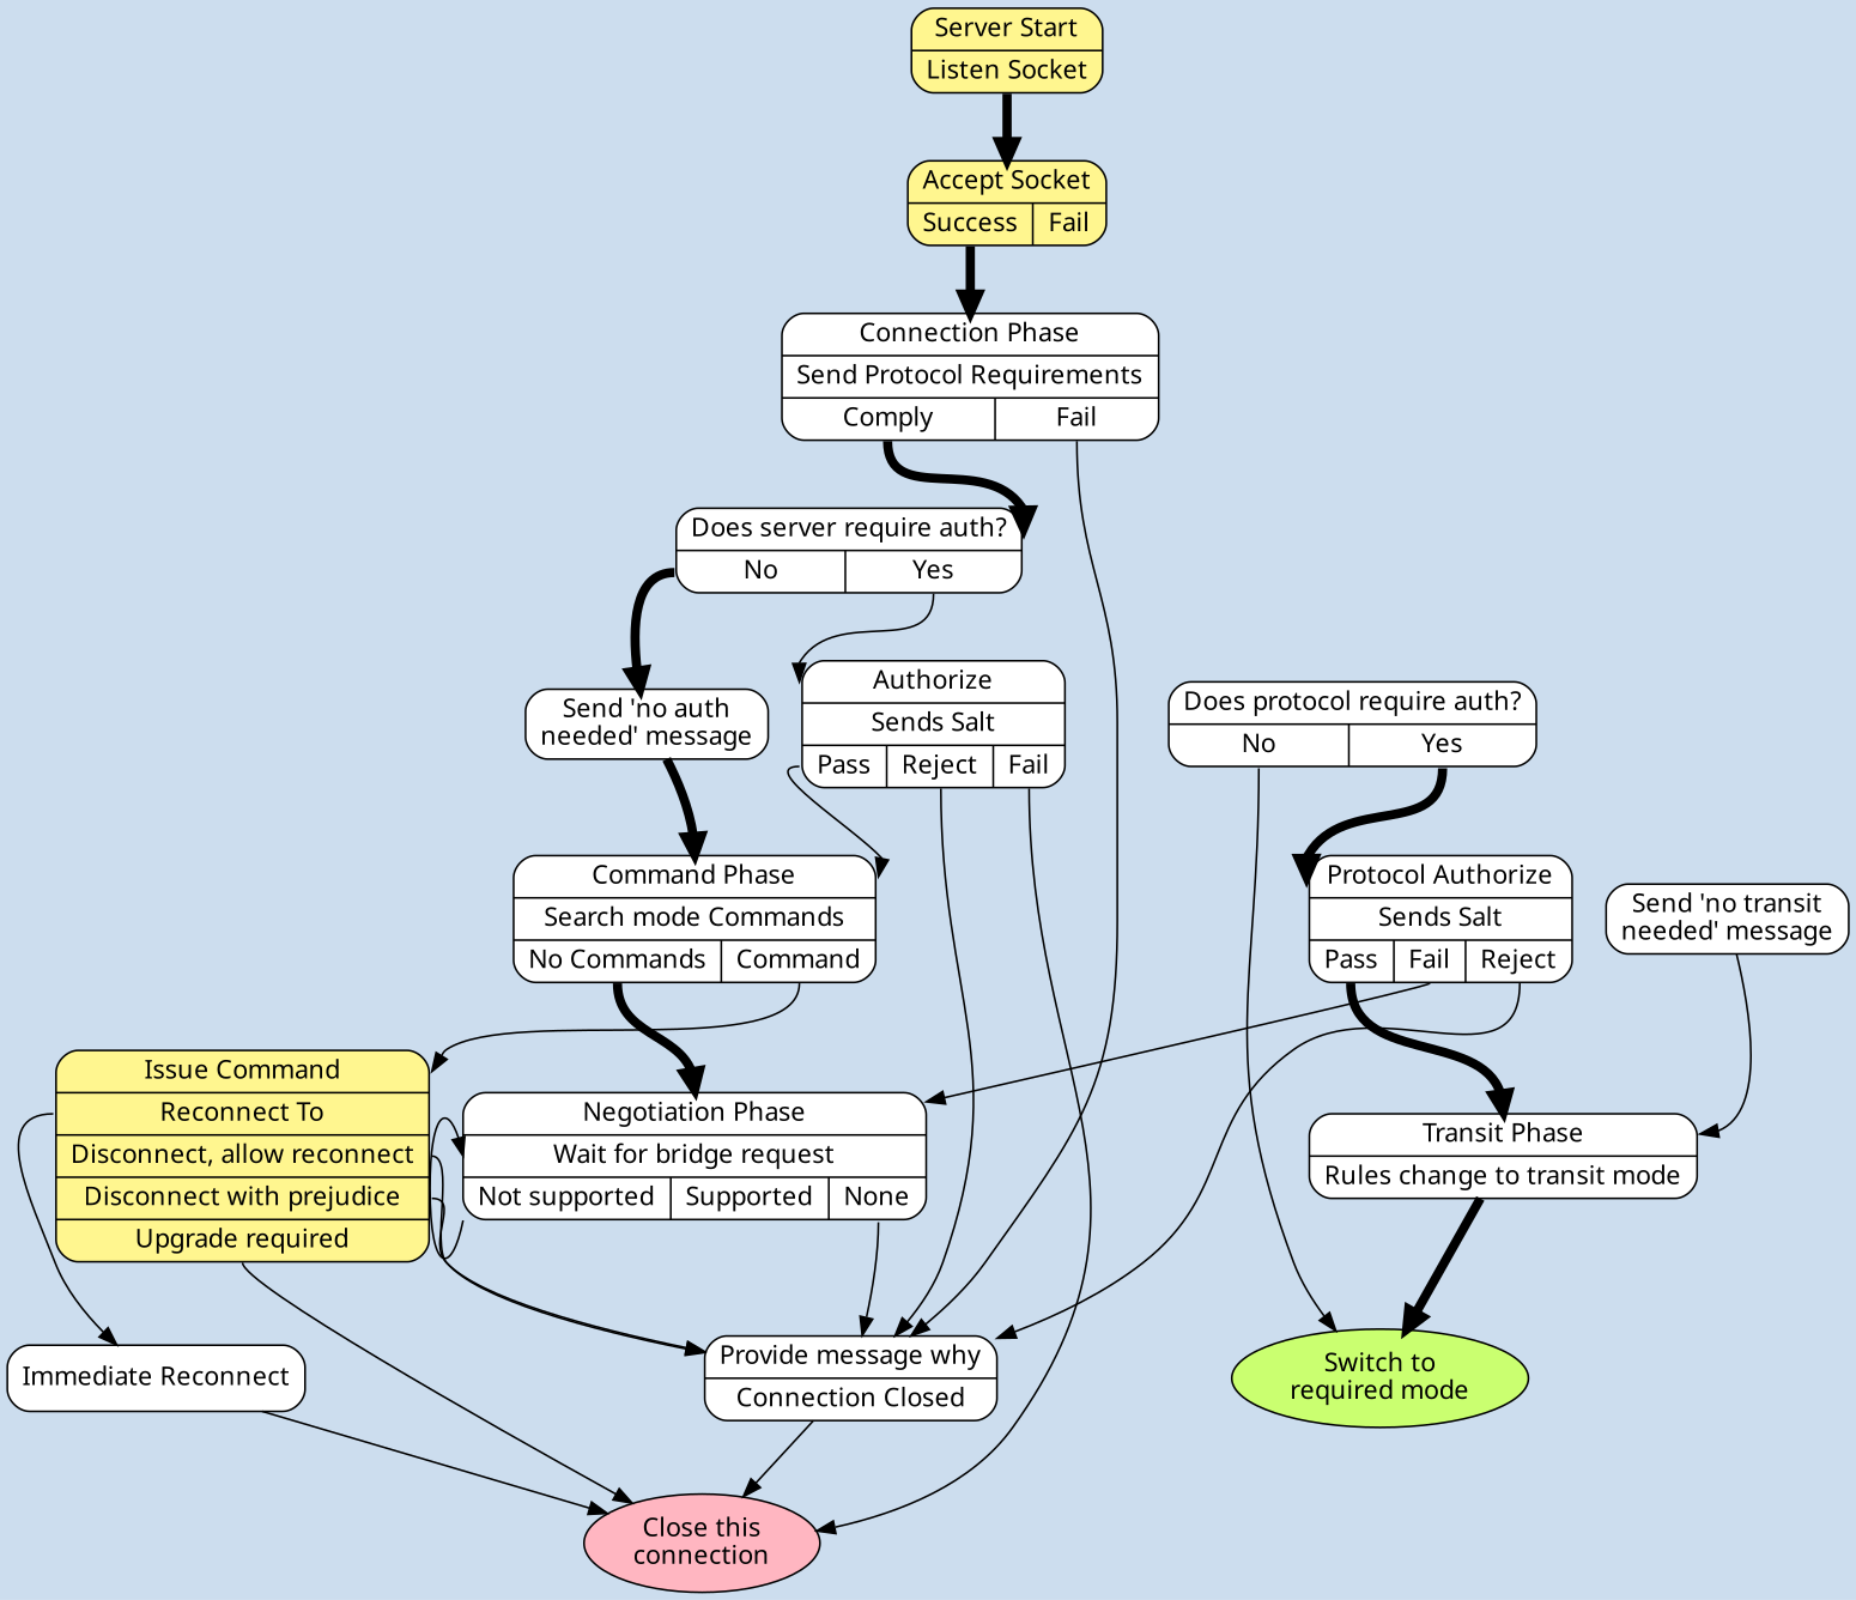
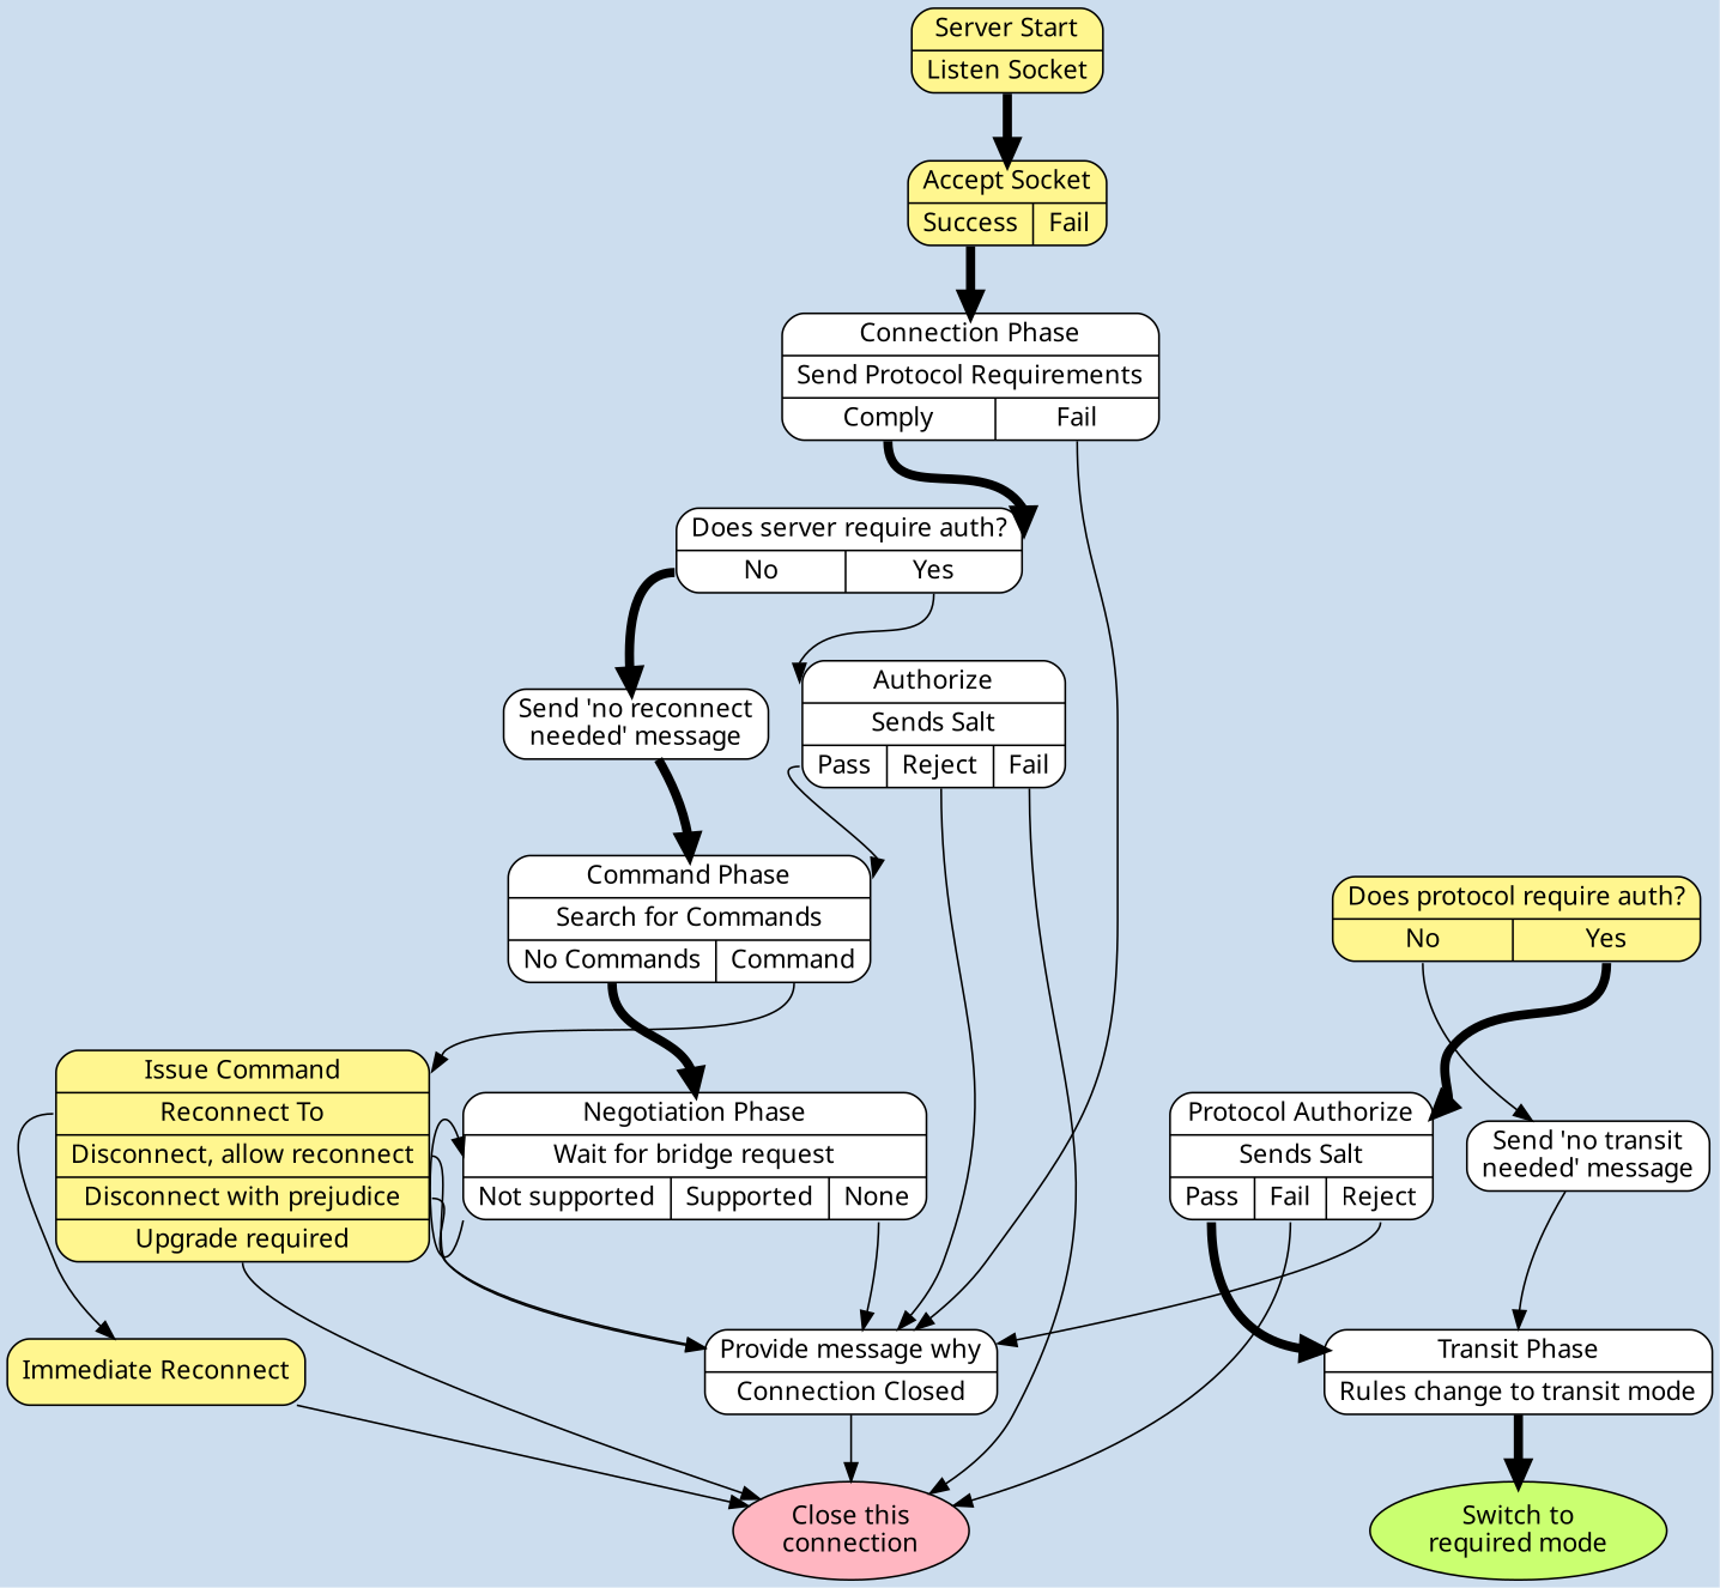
  digraph {
    bgcolor="#ccddee"
    style=filled
    node [fillcolor=white fontname=candara shape=Mrecord style=filled]
    n1 [fillcolor=khaki1 label="{Server Start|<listensocket>Listen Socket}"]
    n2 [fillcolor=khaki1 label="{<in>Accept Socket|{<success>Success|<fail>Fail}}"]
    n3 [label="{<in>Connection Phase|Send Protocol Requirements|{<comply>Comply|<fail>Fail}}"]
    n4 [label="{<in>Does server require auth?|{<no>No|<yes>Yes}}"]
    n5 [label="{Provide message why|Connection Closed}"]
    n6 [fillcolor=lightpink label="Close this\nconnection" shape=ellipse]
    n7 [label="{<in>Authorize|Sends Salt|{<pass>Pass|<reject>Reject|<fail>Fail}}"]
-   n8 [label="Send 'no auth\nneeded' message"]
-   n9 [label="{<in>Command Phase|Search mode Commands|{<nocommands>No Commands|<command>Command}}"]
+   n8 [label="Send 'no reconnect\nneeded' message"]
+   n9 [label="{<in>Command Phase|Search for Commands|{<nocommands>No Commands|<command>Command}}"]
    n10 [fillcolor=khaki1 label="{<in>Issue Command|<reconnectto>Reconnect To|<disconnect>Disconnect, allow reconnect|<disconnectpr>Disconnect with prejudice|<upgrade>Upgrade required}"]
    n11 [label="{<in>Negotiation Phase|<wait>Wait for bridge request|{<bad>Not supported|<good>Supported|<none>None}}"]
-   n12 [label="Immediate Reconnect"]
-   n13 [label="{<in>Does protocol require auth?|{<no>No|<yes>Yes}}"]
+   n12 [fillcolor=khaki1 label="Immediate Reconnect"]
+   n13 [fillcolor=khaki1 label="{<in>Does protocol require auth?|{<no>No|<yes>Yes}}"]
    n14 [label="{<in>Protocol Authorize|Sends Salt|{<pass>Pass|<fail>Fail|<reject>Reject}}"]
    n15 [label="Send 'no transit\nneeded' message"]
    n16 [label="{<in>Transit Phase|Rules change to transit mode}"]
    n17 [fillcolor=darkolivegreen1 label="Switch to\nrequired mode" shape=ellipse]
    n1 -> n2 [headport=in penwidth=5 tailport=listensocket]
    n2 -> n3 [headport=in penwidth=5 tailport=success]
    n3 -> n4 [headport=in penwidth=5 tailport=comply]
    n3 -> n5 [tailport=fail]
    n4 -> n7 [headport=in tailport=yes]
    n4 -> n8 [penwidth=5 tailport=no]
    n5 -> n6
    n7 -> n5 [tailport=reject]
    n7 -> n6 [tailport=fail]
    n7 -> n9 [headport=in tailport=pass]
    n8 -> n9 [headport=in penwidth=5]
    n9 -> n10 [headport=in tailport=command]
    n9 -> n11 [headport=in penwidth=5 tailport=nocommands]
    n10 -> n5 [tailport="disconnect:e"]
    n10 -> n5 [tailport="disconnectpr:e"]
    n10 -> n6 [tailport="upgrade:s"]
    n10 -> n12 [tailport="reconnectto:w"]
    n11 -> n5 [tailport="none:s"]
    n11 -> n11 [constraint=false headport="wait:w" tailport="bad:sw"]
    n12 -> n6
    n13 -> n14 [headport=in penwidth=5 tailport=yes]
-   n13 -> n17 [tailport=no]
+   n13 -> n15 [tailport=no]
    n14 -> n5 [tailport=reject]
-   n14 -> n11 [tailport=fail]
+   n14 -> n6 [tailport=fail]
    n14 -> n16 [headport=in penwidth=5 tailport=pass]
    n15 -> n16 [headport=in]
    n16 -> n17 [penwidth=5]
  }
